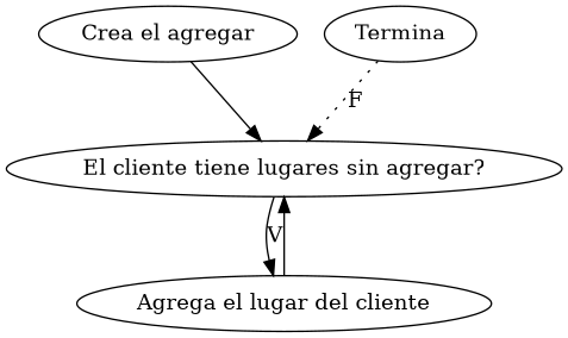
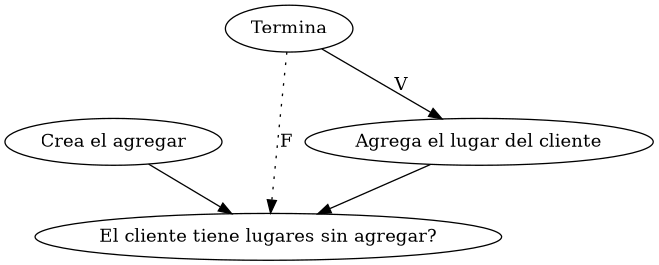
  digraph {
    edge [style=solid]
    n1 [label="Crea el agregar"]
    "El cliente tiene lugares sin agregar?"
    "Agrega el lugar del cliente"
    Termina
    n1 -> "El cliente tiene lugares sin agregar?"
-   "El cliente tiene lugares sin agregar?" -> "Agrega el lugar del cliente" [label=V]
+   Termina -> "Agrega el lugar del cliente" [label=V]
    "Agrega el lugar del cliente" -> "El cliente tiene lugares sin agregar?"
    Termina -> "El cliente tiene lugares sin agregar?" [label=F style=dotted]
  }
